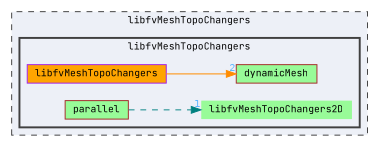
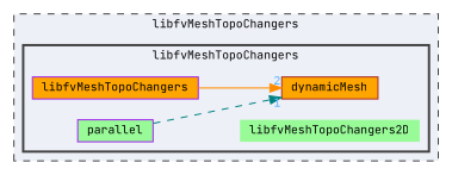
  digraph {
    compound=true
    fontname="JetBrains Mono"
    rankdir=LR
    node [color=brown fillcolor=palegreen fontname="JetBrains Mono" fontsize=10 shape=box style=filled]
    edge [fontcolor=steelblue1 fontname="JetBrains Mono" fontsize=10 labeldistance=1.5 labelfontname=Helvetica labelfontsize=10]
    n1 [height=0.2 label=libfvMeshTopoChangers2D shape=plaintext width=0.4]
-   n2 [height=0.2 label=dynamicMesh width=0.4]
+   n2 [fillcolor=orange height=0.2 label=dynamicMesh width=0.4]
    n3 [color=purple fillcolor=orange height=0.2 label=libfvMeshTopoChangers width=0.4]
-   n4 [height=0.2 label=parallel width=0.4]
+   n4 [color=purple height=0.2 label=parallel width=0.4]
    subgraph cluster_1 {
      bgcolor="#edf0f7"
      fontsize=10
      label=libfvMeshTopoChangers
      pencolor=grey25
      style="filled,dashed"
      subgraph cluster_2 {
        bgcolor="#edf0f7"
        fontsize=10
        label=libfvMeshTopoChangers
        pencolor=grey25
        style="filled,bold"
        n1
        n2
        n3
        n4
      }
    }
    n3 -> n2 [color=darkorange headlabel=2 style=solid]
-   n4 -> n1 [color=teal headlabel=1 style=dashed]
+   n4 -> n2 [color=teal headlabel=1 style=dashed]
  }
